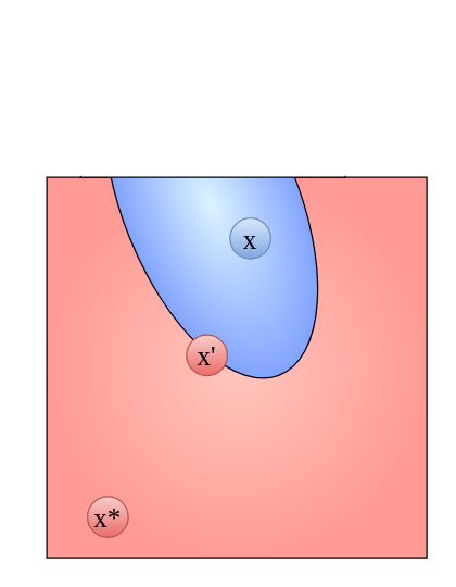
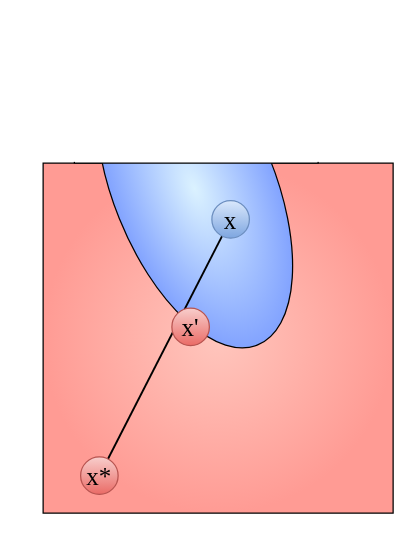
  <mxCell id="0" />
  <mxCell id="1" parent="0" />
  <mxCell id="2" value="" style="whiteSpace=wrap;html=1;aspect=fixed;fillColor=#FFC6BD;gradientColor=#FF9B94;gradientDirection=radial;fontFamily=Times New Roman;fontSize=20;" vertex="1" parent="1"><mxGeometry x="34" y="130" width="280" height="280" as="geometry" /></mxCell>
  <mxCell id="3" value="" style="ellipse;whiteSpace=wrap;html=1;fillColor=#DBF2FF;gradientColor=#82A3FF;gradientDirection=radial;rotation=68;fontFamily=Times New Roman;fontSize=20;" vertex="1" parent="1"><mxGeometry x="20.07" y="85.49" width="270" height="129.54" as="geometry" /></mxCell>
+ <mxCell id="4" style="edgeStyle=none;rounded=0;orthogonalLoop=1;jettySize=auto;html=1;fontFamily=Times New Roman;fontSize=20;endArrow=none;endFill=0;strokeWidth=1.5;" edge="1" parent="1" source="5" target="6"><mxGeometry relative="1" as="geometry" /></mxCell>
  <mxCell id="5" value="x" style="ellipse;whiteSpace=wrap;html=1;aspect=fixed;fillColor=#dae8fc;strokeColor=#6c8ebf;fontFamily=Times New Roman;fontSize=20;gradientColor=#7ea6e0;" vertex="1" parent="1"><mxGeometry x="169" y="160.03" width="30" height="30" as="geometry" /></mxCell>
  <mxCell id="6" value="x*" style="ellipse;whiteSpace=wrap;html=1;aspect=fixed;fontFamily=Times New Roman;fontSize=20;fillColor=#f8cecc;gradientColor=#ea6b66;strokeColor=#b85450;" vertex="1" parent="1"><mxGeometry x="64" y="365" width="30" height="30" as="geometry" /></mxCell>
  <mxCell id="7" value="" style="rhombus;whiteSpace=wrap;html=1;fontFamily=Times New Roman;fontSize=19;fillColor=#000000;gradientColor=none;gradientDirection=radial;" vertex="1" parent="1"><mxGeometry x="147" y="256" width="10" height="10" as="geometry" /></mxCell>
  <mxCell id="8" value="x'" style="ellipse;whiteSpace=wrap;html=1;aspect=fixed;fillColor=#f8cecc;strokeColor=#b85450;fontFamily=Times New Roman;fontSize=20;gradientColor=#ea6b66;" vertex="1" parent="1"><mxGeometry x="137" y="246" width="30" height="30" as="geometry" /></mxCell>
  <mxCell id="9" value="" style="rounded=0;whiteSpace=wrap;html=1;fontFamily=Times New Roman;fontSize=19;gradientDirection=radial;" vertex="1" parent="1"><mxGeometry x="59" y="30" width="195" height="100" as="geometry" /></mxCell>
  <mxCell id="10" value="" style="rounded=0;whiteSpace=wrap;html=1;fontFamily=Times New Roman;fontSize=19;gradientDirection=radial;strokeColor=none;" vertex="1" parent="1"><mxGeometry x="37" y="20" width="247" height="109" as="geometry" /></mxCell>
  <mxCell id="11" style="edgeStyle=none;rounded=0;orthogonalLoop=1;jettySize=auto;html=1;exitX=0.5;exitY=0;exitDx=0;exitDy=0;fontFamily=Times New Roman;fontSize=19;endArrow=none;endFill=0;strokeWidth=1.5;" edge="1" parent="1" source="10" target="10"><mxGeometry relative="1" as="geometry" /></mxCell>
